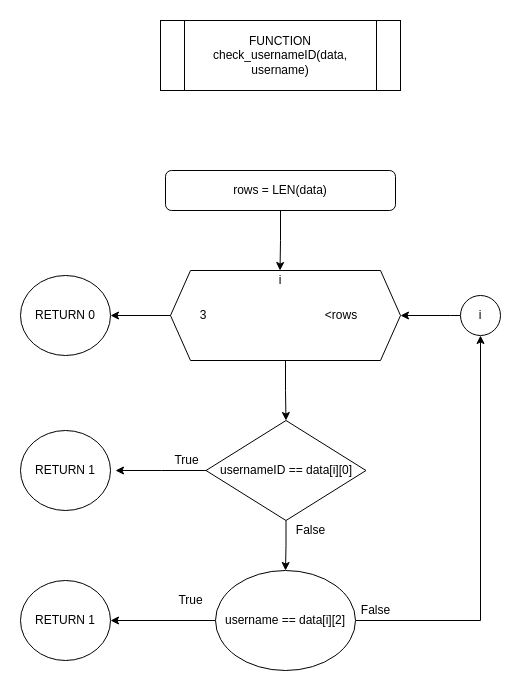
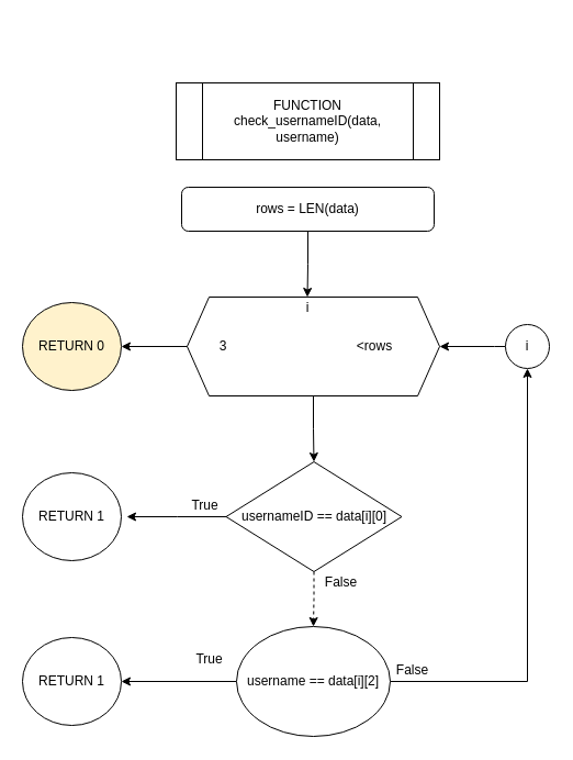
  <mxCell id="0" />
  <mxCell id="1" parent="0" />
  <mxCell id="2" style="edgeStyle=orthogonalEdgeStyle;rounded=0;orthogonalLoop=1;jettySize=auto;html=1;entryX=0.5;entryY=0;entryDx=0;entryDy=0;" edge="1" parent="1" source="3" target="6"><mxGeometry relative="1" as="geometry" /></mxCell>
  <mxCell id="3" value="rows = LEN(data)" style="rounded=1;whiteSpace=wrap;html=1;" vertex="1" parent="1"><mxGeometry x="165" y="170" width="230" height="40" as="geometry" /></mxCell>
  <mxCell id="4" value="" style="group" vertex="1" connectable="0" parent="1"><mxGeometry x="170" y="270" width="230" height="90" as="geometry" /></mxCell>
  <mxCell id="5" value="" style="shape=hexagon;perimeter=hexagonPerimeter2;whiteSpace=wrap;html=1;fixedSize=1;" vertex="1" parent="4"><mxGeometry width="230.0" height="90" as="geometry" /></mxCell>
  <mxCell id="6" value="i" style="text;html=1;strokeColor=none;fillColor=none;align=center;verticalAlign=middle;whiteSpace=wrap;rounded=0;" vertex="1" parent="4"><mxGeometry x="87.619" width="43.81" height="20" as="geometry" /></mxCell>
  <mxCell id="7" value="3" style="text;html=1;strokeColor=none;fillColor=none;align=center;verticalAlign=middle;whiteSpace=wrap;rounded=0;" vertex="1" parent="4"><mxGeometry x="10.952" y="35" width="43.81" height="20" as="geometry" /></mxCell>
  <mxCell id="8" value="&amp;lt;rows" style="text;html=1;strokeColor=none;fillColor=none;align=center;verticalAlign=middle;whiteSpace=wrap;rounded=0;" vertex="1" parent="4"><mxGeometry x="149.286" y="35" width="43.81" height="20" as="geometry" /></mxCell>
- <mxCell id="9" value="" style="edgeStyle=orthogonalEdgeStyle;rounded=0;orthogonalLoop=1;jettySize=auto;html=1;" edge="1" parent="1" source="11" target="15"><mxGeometry relative="1" as="geometry" /></mxCell>
+ <mxCell id="9" value="" style="edgeStyle=orthogonalEdgeStyle;rounded=0;orthogonalLoop=1;jettySize=auto;html=1;dashed=1;" edge="1" parent="1" source="11" target="15"><mxGeometry relative="1" as="geometry" /></mxCell>
  <mxCell id="10" style="edgeStyle=orthogonalEdgeStyle;rounded=0;orthogonalLoop=1;jettySize=auto;html=1;" edge="1" parent="1" source="11"><mxGeometry relative="1" as="geometry"><mxPoint x="115" y="470" as="targetPoint" /></mxGeometry></mxCell>
  <mxCell id="11" value="usernameID == data[i][0]" style="rhombus;whiteSpace=wrap;html=1;" vertex="1" parent="1"><mxGeometry x="205.5" y="420" width="160" height="100" as="geometry" /></mxCell>
  <mxCell id="12" value="" style="edgeStyle=orthogonalEdgeStyle;rounded=0;orthogonalLoop=1;jettySize=auto;html=1;" edge="1" parent="1" source="5" target="11"><mxGeometry relative="1" as="geometry" /></mxCell>
  <mxCell id="13" style="edgeStyle=orthogonalEdgeStyle;rounded=0;orthogonalLoop=1;jettySize=auto;html=1;entryX=1;entryY=0.5;entryDx=0;entryDy=0;" edge="1" parent="1" source="15" target="21"><mxGeometry relative="1" as="geometry" /></mxCell>
  <mxCell id="14" style="edgeStyle=orthogonalEdgeStyle;rounded=0;orthogonalLoop=1;jettySize=auto;html=1;entryX=0.5;entryY=1;entryDx=0;entryDy=0;" edge="1" parent="1" source="15" target="23"><mxGeometry relative="1" as="geometry" /></mxCell>
  <mxCell id="15" value="username == data[i][2]" style="ellipse;whiteSpace=wrap;html=1;" vertex="1" parent="1"><mxGeometry x="215" y="570" width="140" height="100" as="geometry" /></mxCell>
  <mxCell id="16" value="True" style="text;html=1;align=center;verticalAlign=middle;resizable=0;points=[];autosize=1;strokeColor=none;" vertex="1" parent="1"><mxGeometry x="165.5" y="450" width="40" height="20" as="geometry" /></mxCell>
  <mxCell id="17" value="True" style="text;html=1;align=center;verticalAlign=middle;resizable=0;points=[];autosize=1;strokeColor=none;" vertex="1" parent="1"><mxGeometry x="170" y="590" width="40" height="20" as="geometry" /></mxCell>
  <mxCell id="18" value="False" style="text;html=1;align=center;verticalAlign=middle;resizable=0;points=[];autosize=1;strokeColor=none;" vertex="1" parent="1"><mxGeometry x="290" y="520" width="40" height="20" as="geometry" /></mxCell>
- <mxCell id="19" value="FUNCTION check_usernameID(data, username)" style="shape=process;whiteSpace=wrap;html=1;backgroundOutline=1;" vertex="1" parent="1"><mxGeometry x="160" y="20" width="240" height="70" as="geometry" /></mxCell>
+ <mxCell id="19" value="FUNCTION check_usernameID(data, username)" style="shape=process;whiteSpace=wrap;html=1;backgroundOutline=1;" vertex="1" parent="1"><mxGeometry x="160" y="75" width="240" height="70" as="geometry" /></mxCell>
  <mxCell id="20" value="RETURN 1" style="ellipse;whiteSpace=wrap;html=1;" vertex="1" parent="1"><mxGeometry x="20" y="430" width="90" height="80" as="geometry" /></mxCell>
  <mxCell id="21" value="RETURN 1" style="ellipse;whiteSpace=wrap;html=1;" vertex="1" parent="1"><mxGeometry x="20" y="580" width="90" height="80" as="geometry" /></mxCell>
  <mxCell id="22" style="edgeStyle=orthogonalEdgeStyle;rounded=0;orthogonalLoop=1;jettySize=auto;html=1;entryX=1;entryY=0.5;entryDx=0;entryDy=0;" edge="1" parent="1" source="23" target="5"><mxGeometry relative="1" as="geometry"><Array as="points"><mxPoint x="450" y="315" /><mxPoint x="450" y="315" /></Array></mxGeometry></mxCell>
  <mxCell id="23" value="i" style="ellipse;whiteSpace=wrap;html=1;aspect=fixed;" vertex="1" parent="1"><mxGeometry x="460" y="295" width="40" height="40" as="geometry" /></mxCell>
  <mxCell id="24" value="False" style="text;html=1;align=center;verticalAlign=middle;resizable=0;points=[];autosize=1;strokeColor=none;" vertex="1" parent="1"><mxGeometry x="355" y="600" width="40" height="20" as="geometry" /></mxCell>
- <mxCell id="25" value="RETURN 0" style="ellipse;whiteSpace=wrap;html=1;" vertex="1" parent="1"><mxGeometry x="20" y="275" width="90" height="80" as="geometry" /></mxCell>
+ <mxCell id="25" value="RETURN 0" style="ellipse;whiteSpace=wrap;html=1;fillColor=#fff2cc;" vertex="1" parent="1"><mxGeometry x="20" y="275" width="90" height="80" as="geometry" /></mxCell>
  <mxCell id="26" style="edgeStyle=orthogonalEdgeStyle;rounded=0;orthogonalLoop=1;jettySize=auto;html=1;entryX=1;entryY=0.5;entryDx=0;entryDy=0;" edge="1" parent="1" source="5" target="25"><mxGeometry relative="1" as="geometry" /></mxCell>
